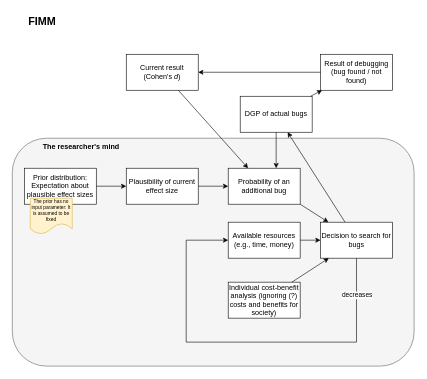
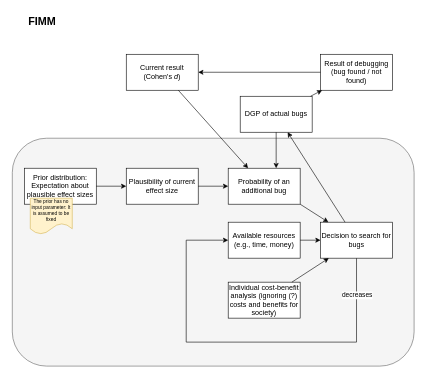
  <mxCell id="0" />
  <mxCell id="1" parent="0" />
  <mxCell id="2" value="" style="group;movable=0;resizable=0;rotatable=0;deletable=0;editable=0;locked=1;connectable=0;" vertex="1" connectable="0" parent="1"><mxGeometry x="20" y="230" width="670" height="380" as="geometry" /></mxCell>
  <mxCell id="3" value="" style="rounded=1;whiteSpace=wrap;html=1;fillColor=#f5f5f5;fontColor=#333333;strokeColor=#666666;" vertex="1" parent="2"><mxGeometry width="670" height="380" as="geometry" /></mxCell>
- <mxCell id="4" value="The researcher's mind" style="text;html=1;strokeColor=none;fillColor=none;align=center;verticalAlign=middle;whiteSpace=wrap;rounded=0;fontStyle=1" vertex="1" parent="2"><mxGeometry x="20" width="190" height="30" as="geometry" /></mxCell>
  <mxCell id="5" value="Plausibility of current effect size" style="rounded=0;whiteSpace=wrap;html=1;" vertex="1" parent="1"><mxGeometry x="210" y="280" width="120" height="60" as="geometry" /></mxCell>
  <mxCell id="6" value="FIMM" style="text;html=1;strokeColor=none;fillColor=none;align=center;verticalAlign=middle;whiteSpace=wrap;rounded=0;fontStyle=1;fontSize=18;" vertex="1" parent="1"><mxGeometry x="40" y="20" width="60" height="30" as="geometry" /></mxCell>
  <mxCell id="7" style="edgeStyle=orthogonalEdgeStyle;rounded=0;orthogonalLoop=1;jettySize=auto;html=1;exitX=0.5;exitY=1;exitDx=0;exitDy=0;entryX=0;entryY=0.5;entryDx=0;entryDy=0;" edge="1" parent="1" source="9" target="11"><mxGeometry relative="1" as="geometry"><Array as="points"><mxPoint x="594" y="570" /><mxPoint x="310" y="570" /><mxPoint x="310" y="400" /></Array></mxGeometry></mxCell>
  <mxCell id="8" value="decreases" style="edgeLabel;html=1;align=center;verticalAlign=middle;resizable=0;points=[];" vertex="1" connectable="0" parent="7"><mxGeometry x="-0.816" relative="1" as="geometry"><mxPoint as="offset" /></mxGeometry></mxCell>
  <mxCell id="9" value="Decision to search for bugs" style="rounded=0;whiteSpace=wrap;html=1;" vertex="1" parent="1"><mxGeometry x="534" y="370" width="120" height="60" as="geometry" /></mxCell>
  <mxCell id="10" value="" style="endArrow=classic;html=1;rounded=0;exitX=1;exitY=1;exitDx=0;exitDy=0;" edge="1" parent="1" source="15" target="9"><mxGeometry width="50" height="50" relative="1" as="geometry"><mxPoint x="524" y="530" as="sourcePoint" /><mxPoint x="574" y="480" as="targetPoint" /></mxGeometry></mxCell>
  <mxCell id="11" value="Available resources (e.g., time, money)" style="rounded=0;whiteSpace=wrap;html=1;" vertex="1" parent="1"><mxGeometry x="380" y="370" width="120" height="60" as="geometry" /></mxCell>
  <mxCell id="12" value="" style="endArrow=classic;html=1;rounded=0;" edge="1" parent="1" source="11" target="9"><mxGeometry width="50" height="50" relative="1" as="geometry"><mxPoint x="434" y="350" as="sourcePoint" /><mxPoint x="544" y="395" as="targetPoint" /></mxGeometry></mxCell>
  <mxCell id="13" value="Prior distribution: Expectation about plausible effect sizes" style="rounded=0;whiteSpace=wrap;html=1;" vertex="1" parent="1"><mxGeometry x="40" y="280" width="120" height="60" as="geometry" /></mxCell>
  <mxCell id="14" value="" style="endArrow=classic;html=1;rounded=0;" edge="1" parent="1" source="13" target="5"><mxGeometry width="50" height="50" relative="1" as="geometry"><mxPoint x="524" y="530" as="sourcePoint" /><mxPoint x="574" y="480" as="targetPoint" /></mxGeometry></mxCell>
  <mxCell id="15" value="Probability of an additional bug" style="rounded=0;whiteSpace=wrap;html=1;" vertex="1" parent="1"><mxGeometry x="380" y="280" width="120" height="60" as="geometry" /></mxCell>
  <mxCell id="16" value="" style="endArrow=classic;html=1;rounded=0;" edge="1" source="5" parent="1" target="15"><mxGeometry width="50" height="50" relative="1" as="geometry"><mxPoint x="684" y="540" as="sourcePoint" /><mxPoint x="694" y="395" as="targetPoint" /></mxGeometry></mxCell>
  <mxCell id="17" value="Individual cost-benefit analysis (ignoring (?) costs and benefits for society)" style="rounded=0;whiteSpace=wrap;html=1;" vertex="1" parent="1"><mxGeometry x="380" y="470" width="120" height="60" as="geometry" /></mxCell>
  <mxCell id="18" value="" style="endArrow=classic;html=1;rounded=0;" edge="1" parent="1" source="17" target="9"><mxGeometry width="50" height="50" relative="1" as="geometry"><mxPoint x="330" y="410" as="sourcePoint" /><mxPoint x="380" y="360" as="targetPoint" /></mxGeometry></mxCell>
  <mxCell id="19" value="Result of debugging&lt;br&gt;(bug found / not found)" style="rounded=0;whiteSpace=wrap;html=1;" vertex="1" parent="1"><mxGeometry x="534" y="90" width="120" height="60" as="geometry" /></mxCell>
  <mxCell id="20" value="" style="endArrow=classic;html=1;rounded=0;" edge="1" parent="1" source="9" target="21"><mxGeometry width="50" height="50" relative="1" as="geometry"><mxPoint x="520" y="570" as="sourcePoint" /><mxPoint x="570" y="520" as="targetPoint" /></mxGeometry></mxCell>
  <mxCell id="21" value="DGP of actual bugs" style="rounded=0;whiteSpace=wrap;html=1;" vertex="1" parent="1"><mxGeometry x="400" y="160" width="120" height="60" as="geometry" /></mxCell>
  <mxCell id="22" value="" style="endArrow=classic;html=1;rounded=0;" edge="1" parent="1" source="21" target="19"><mxGeometry width="50" height="50" relative="1" as="geometry"><mxPoint x="520" y="670" as="sourcePoint" /><mxPoint x="570" y="620" as="targetPoint" /></mxGeometry></mxCell>
  <mxCell id="23" value="" style="endArrow=classic;html=1;rounded=0;edgeStyle=orthogonalEdgeStyle;" edge="1" parent="1" source="19" target="24"><mxGeometry width="50" height="50" relative="1" as="geometry"><mxPoint x="374" y="700" as="sourcePoint" /><mxPoint x="840" y="660" as="targetPoint" /></mxGeometry></mxCell>
  <mxCell id="24" value="Current result (Cohen's &lt;i&gt;d&lt;/i&gt;)" style="rounded=0;whiteSpace=wrap;html=1;" vertex="1" parent="1"><mxGeometry x="210" y="90" width="120" height="60" as="geometry" /></mxCell>
  <mxCell id="25" value="" style="endArrow=classic;html=1;rounded=0;" edge="1" parent="1" source="24" target="15"><mxGeometry width="50" height="50" relative="1" as="geometry"><mxPoint x="480" y="520" as="sourcePoint" /><mxPoint x="530" y="470" as="targetPoint" /></mxGeometry></mxCell>
  <mxCell id="26" value="" style="endArrow=classic;html=1;rounded=0;edgeStyle=orthogonalEdgeStyle;" edge="1" parent="1" source="21" target="15"><mxGeometry width="50" height="50" relative="1" as="geometry"><mxPoint x="480" y="520" as="sourcePoint" /><mxPoint x="530" y="470" as="targetPoint" /><Array as="points"><mxPoint x="460" y="200" /><mxPoint x="460" y="200" /></Array></mxGeometry></mxCell>
  <mxCell id="27" value="The prior has no input parameter: It is assumed to be fixed" style="shape=document;whiteSpace=wrap;html=1;boundedLbl=1;fontSize=8;fillColor=#fff2cc;strokeColor=#d6b656;" vertex="1" parent="1"><mxGeometry x="50" y="330" width="70" height="60" as="geometry" /></mxCell>
